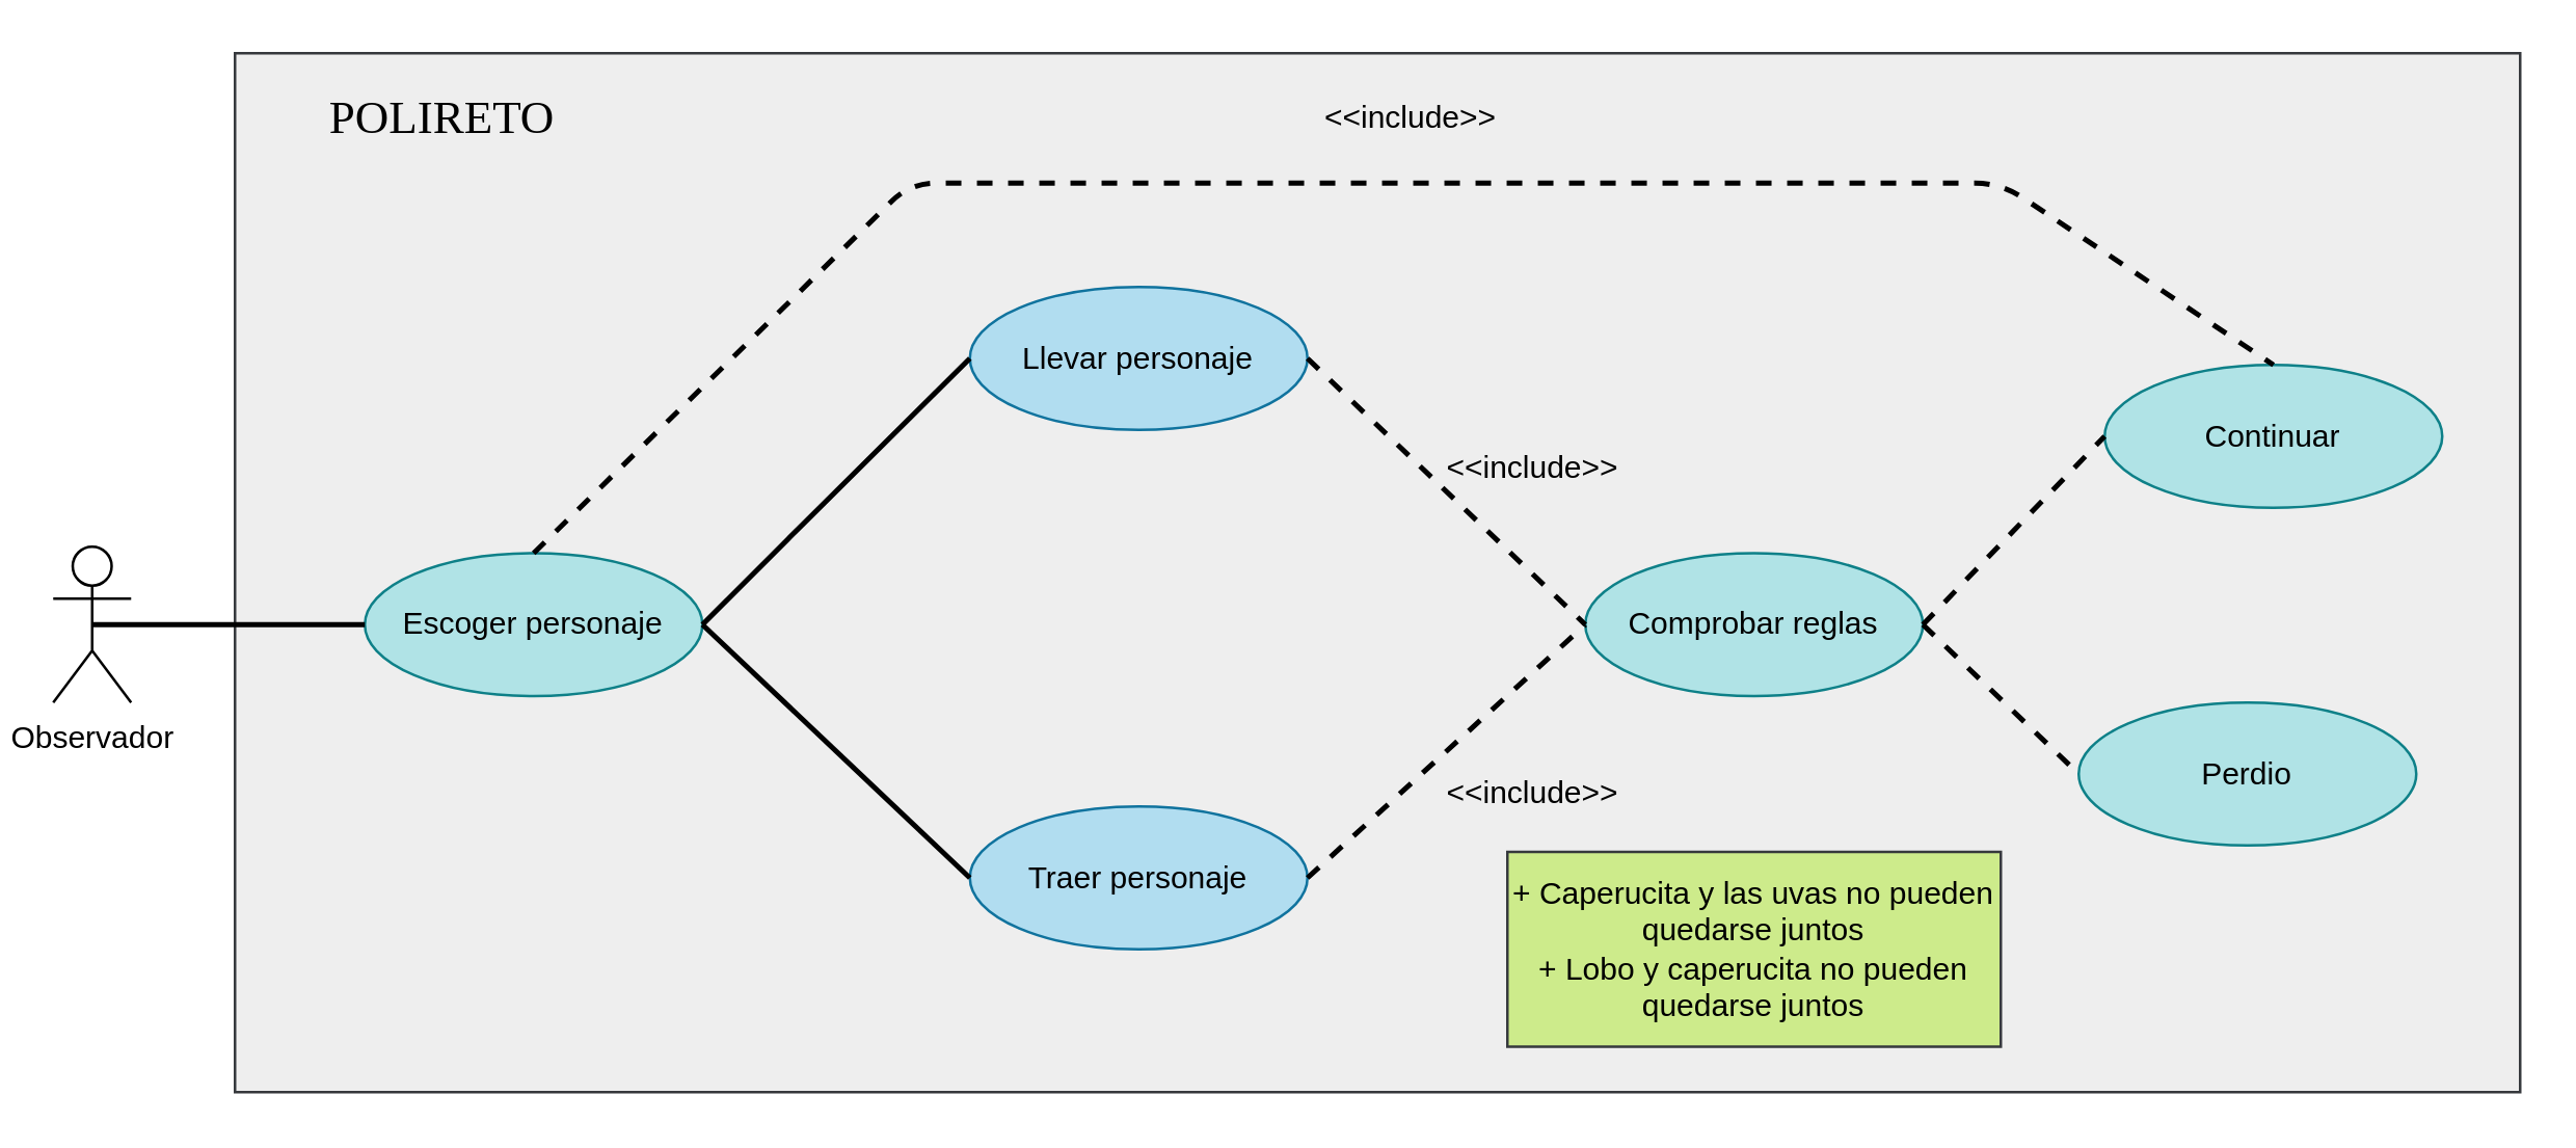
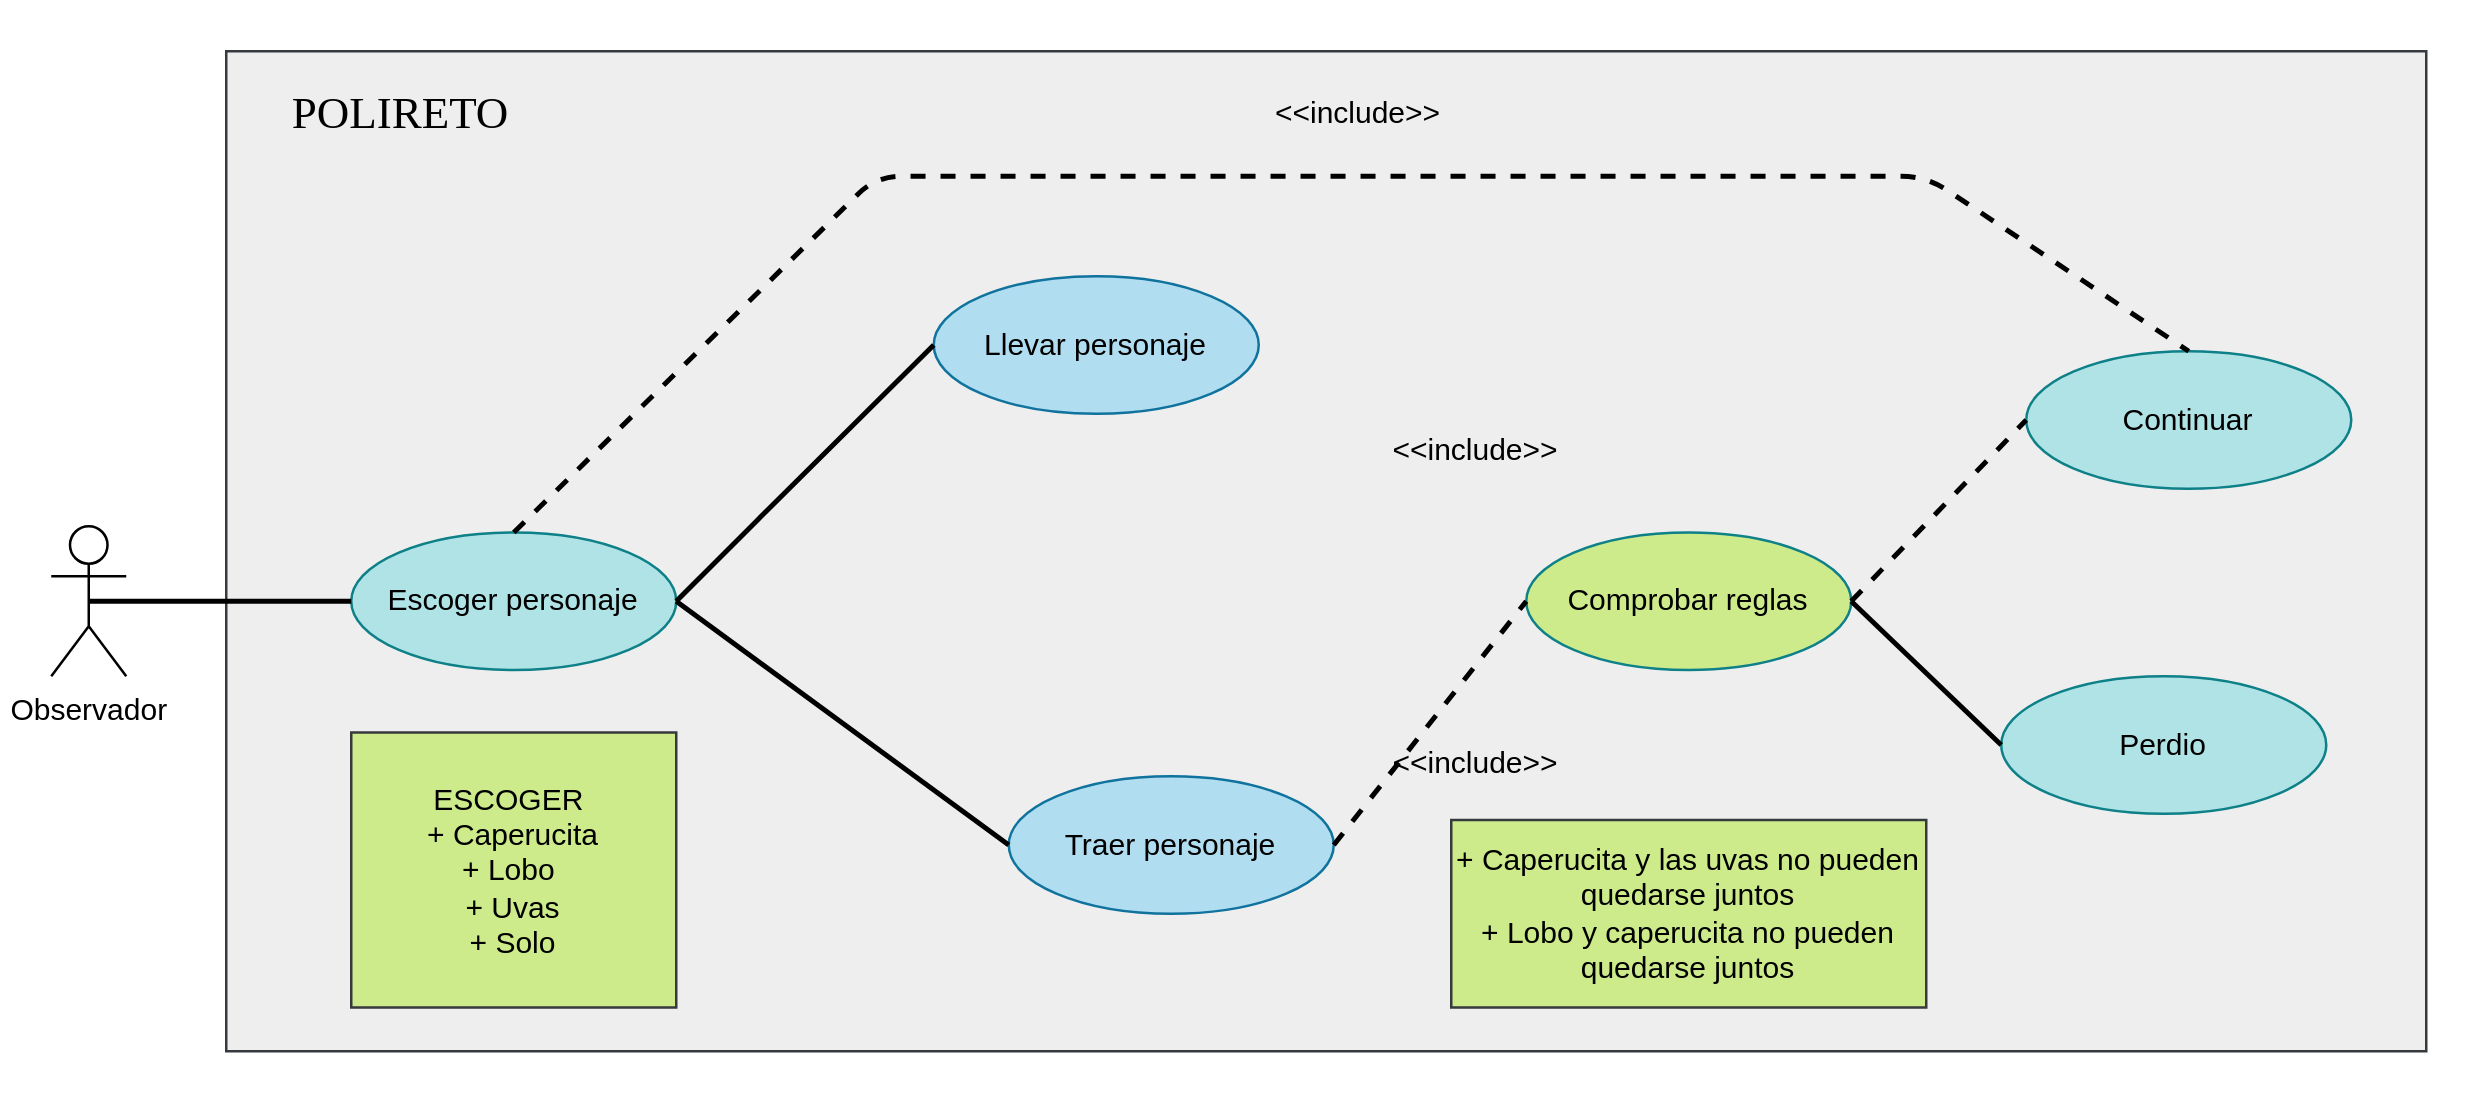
  <mxCell id="0" />
  <mxCell id="1" parent="0" />
  <mxCell id="2" value="Observador" style="shape=umlActor;verticalLabelPosition=bottom;verticalAlign=top;html=1;outlineConnect=0;strokeColor=#000000;fontColor=#000000;" parent="1" vertex="1"><mxGeometry x="20" y="210" width="30" height="60" as="geometry" /></mxCell>
  <mxCell id="3" value="" style="rounded=0;whiteSpace=wrap;html=1;fillColor=#eeeeee;strokeColor=#36393d;" parent="1" vertex="1"><mxGeometry x="90" y="20" width="880" height="400" as="geometry" /></mxCell>
  <mxCell id="4" value="&lt;font color=&quot;#000000&quot;&gt;Escoger personaje&lt;/font&gt;" style="ellipse;whiteSpace=wrap;html=1;strokeColor=#0e8088;fillColor=#b0e3e6;" parent="1" vertex="1"><mxGeometry x="140" y="212.5" width="130" height="55" as="geometry" /></mxCell>
  <mxCell id="5" value="&lt;font color=&quot;#000000&quot;&gt;Llevar personaje&lt;/font&gt;" style="ellipse;whiteSpace=wrap;html=1;strokeColor=#10739e;fillColor=#b1ddf0;" parent="1" vertex="1"><mxGeometry x="373" y="110" width="130" height="55" as="geometry" /></mxCell>
- <mxCell id="6" value="&lt;font color=&quot;#000000&quot;&gt;Traer personaje&lt;/font&gt;" style="ellipse;whiteSpace=wrap;html=1;strokeColor=#10739e;fillColor=#b1ddf0;" parent="1" vertex="1"><mxGeometry x="373" y="310" width="130" height="55" as="geometry" /></mxCell>
+ <mxCell id="6" value="&lt;font color=&quot;#000000&quot;&gt;Traer personaje&lt;/font&gt;" style="ellipse;whiteSpace=wrap;html=1;strokeColor=#10739e;fillColor=#b1ddf0;" parent="1" vertex="1"><mxGeometry x="403" y="310" width="130" height="55" as="geometry" /></mxCell>
+ <mxCell id="7" value="&lt;font color=&quot;#000000&quot;&gt;ESCOGER&amp;nbsp;&lt;br&gt;+ Caperucita&lt;br&gt;+ Lobo&amp;nbsp;&lt;br&gt;+ Uvas&lt;br&gt;+ Solo&lt;/font&gt;" style="shape=card;whiteSpace=wrap;html=1;strokeColor=#36393d;size=0;fillColor=#cdeb8b;" parent="1" vertex="1"><mxGeometry x="140" y="292.5" width="130" height="110" as="geometry" /></mxCell>
  <mxCell id="8" value="" style="endArrow=none;html=1;exitX=1;exitY=0.5;exitDx=0;exitDy=0;entryX=0;entryY=0.5;entryDx=0;entryDy=0;strokeColor=#000000;strokeWidth=2;" parent="1" source="4" target="6" edge="1"><mxGeometry width="50" height="50" relative="1" as="geometry"><mxPoint x="390" y="240" as="sourcePoint" /><mxPoint x="440" y="190" as="targetPoint" /></mxGeometry></mxCell>
  <mxCell id="9" value="" style="endArrow=none;html=1;exitX=1;exitY=0.5;exitDx=0;exitDy=0;entryX=0;entryY=0.5;entryDx=0;entryDy=0;strokeColor=#000000;strokeWidth=2;" parent="1" source="4" target="5" edge="1"><mxGeometry width="50" height="50" relative="1" as="geometry"><mxPoint x="390" y="240" as="sourcePoint" /><mxPoint x="440" y="190" as="targetPoint" /><Array as="points"><mxPoint x="310" y="200" /></Array></mxGeometry></mxCell>
- <mxCell id="10" value="&lt;font color=&quot;#000000&quot;&gt;Comprobar reglas&lt;/font&gt;" style="ellipse;whiteSpace=wrap;html=1;strokeColor=#0e8088;fillColor=#b0e3e6;" parent="1" vertex="1"><mxGeometry x="610" y="212.5" width="130" height="55" as="geometry" /></mxCell>
- <mxCell id="11" value="" style="endArrow=none;dashed=1;html=1;entryX=0;entryY=0.5;entryDx=0;entryDy=0;exitX=1;exitY=0.5;exitDx=0;exitDy=0;strokeColor=#000000;strokeWidth=2;" parent="1" source="5" target="10" edge="1"><mxGeometry width="50" height="50" relative="1" as="geometry"><mxPoint x="480" y="160" as="sourcePoint" /><mxPoint x="530" y="110" as="targetPoint" /></mxGeometry></mxCell>
+ <mxCell id="10" value="&lt;font color=&quot;#000000&quot;&gt;Comprobar reglas&lt;/font&gt;" style="ellipse;whiteSpace=wrap;html=1;strokeColor=#0e8088;fillColor=#cdeb8b;" parent="1" vertex="1"><mxGeometry x="610" y="212.5" width="130" height="55" as="geometry" /></mxCell>
  <mxCell id="12" value="" style="endArrow=none;dashed=1;html=1;strokeWidth=2;entryX=0;entryY=0.5;entryDx=0;entryDy=0;exitX=1;exitY=0.5;exitDx=0;exitDy=0;strokeColor=#000000;" parent="1" source="6" target="10" edge="1"><mxGeometry width="50" height="50" relative="1" as="geometry"><mxPoint x="480" y="350" as="sourcePoint" /><mxPoint x="590" y="240" as="targetPoint" /></mxGeometry></mxCell>
  <mxCell id="13" value="&amp;lt;&amp;lt;include&amp;gt;&amp;gt;" style="text;html=1;strokeColor=none;fillColor=none;align=center;verticalAlign=middle;whiteSpace=wrap;rounded=0;fontColor=#000000;" parent="1" vertex="1"><mxGeometry x="550" y="290" width="80" height="30" as="geometry" /></mxCell>
  <mxCell id="14" value="&amp;lt;&amp;lt;include&amp;gt;&amp;gt;" style="text;html=1;align=center;verticalAlign=middle;whiteSpace=wrap;rounded=0;fillColor=none;fontColor=#000000;" parent="1" vertex="1"><mxGeometry x="550" y="165" width="80" height="30" as="geometry" /></mxCell>
  <mxCell id="15" value="&lt;font color=&quot;#000000&quot;&gt;+ Caperucita y las uvas no pueden quedarse juntos&lt;br&gt;+ Lobo y caperucita no pueden quedarse juntos&lt;/font&gt;" style="shape=card;whiteSpace=wrap;html=1;strokeColor=#36393d;size=0;fillColor=#cdeb8b;" parent="1" vertex="1"><mxGeometry x="580" y="327.5" width="190" height="75" as="geometry" /></mxCell>
- <mxCell id="16" value="POLIRETO" style="text;html=1;strokeColor=none;fillColor=none;align=center;verticalAlign=middle;whiteSpace=wrap;rounded=0;fontSize=18;fontColor=#000000;fontFamily=Lucida Console;" parent="1" vertex="1"><mxGeometry x="120" y="30" width="100" height="30" as="geometry" /></mxCell>
+ <mxCell id="16" value="POLIRETO" style="text;html=1;strokeColor=none;fillColor=none;align=center;verticalAlign=middle;whiteSpace=wrap;rounded=0;fontSize=18;fontColor=#000000;fontFamily=Lucida Console;" parent="1" vertex="1"><mxGeometry x="110" y="30" width="100" height="30" as="geometry" /></mxCell>
  <mxCell id="17" value="" style="endArrow=none;html=1;entryX=0;entryY=0.5;entryDx=0;entryDy=0;exitX=0.5;exitY=0.5;exitDx=0;exitDy=0;exitPerimeter=0;strokeColor=#000000;strokeWidth=2;" parent="1" source="2" target="4" edge="1"><mxGeometry width="50" height="50" relative="1" as="geometry"><mxPoint x="440" y="270" as="sourcePoint" /><mxPoint x="490" y="220" as="targetPoint" /></mxGeometry></mxCell>
  <mxCell id="18" value="&lt;font color=&quot;#000000&quot;&gt;Perdio&lt;/font&gt;" style="ellipse;whiteSpace=wrap;html=1;strokeColor=#0e8088;fillColor=#b0e3e6;" parent="1" vertex="1"><mxGeometry x="800" y="270" width="130" height="55" as="geometry" /></mxCell>
  <mxCell id="19" value="&lt;font color=&quot;#000000&quot;&gt;Continuar&lt;/font&gt;" style="ellipse;whiteSpace=wrap;html=1;strokeColor=#0e8088;fillColor=#b0e3e6;" parent="1" vertex="1"><mxGeometry x="810" y="140" width="130" height="55" as="geometry" /></mxCell>
- <mxCell id="20" value="" style="endArrow=none;html=1;entryX=0;entryY=0.5;entryDx=0;entryDy=0;exitX=1;exitY=0.5;exitDx=0;exitDy=0;strokeColor=#000000;strokeWidth=2;dashed=1;" parent="1" source="10" target="18" edge="1"><mxGeometry width="50" height="50" relative="1" as="geometry"><mxPoint x="710" y="270" as="sourcePoint" /><mxPoint x="760" y="220" as="targetPoint" /></mxGeometry></mxCell>
+ <mxCell id="20" value="" style="endArrow=none;html=1;entryX=0;entryY=0.5;entryDx=0;entryDy=0;exitX=1;exitY=0.5;exitDx=0;exitDy=0;strokeColor=#000000;strokeWidth=2;" parent="1" source="10" target="18" edge="1"><mxGeometry width="50" height="50" relative="1" as="geometry"><mxPoint x="710" y="270" as="sourcePoint" /><mxPoint x="760" y="220" as="targetPoint" /></mxGeometry></mxCell>
  <mxCell id="21" value="" style="endArrow=none;html=1;entryX=0;entryY=0.5;entryDx=0;entryDy=0;exitX=1;exitY=0.5;exitDx=0;exitDy=0;strokeColor=#000000;strokeWidth=2;dashed=1;" parent="1" source="10" target="19" edge="1"><mxGeometry width="50" height="50" relative="1" as="geometry"><mxPoint x="710" y="270" as="sourcePoint" /><mxPoint x="760" y="220" as="targetPoint" /></mxGeometry></mxCell>
  <mxCell id="22" value="" style="endArrow=none;dashed=1;html=1;strokeWidth=2;entryX=0.5;entryY=0;entryDx=0;entryDy=0;exitX=0.5;exitY=0;exitDx=0;exitDy=0;fontColor=#000000;labelBackgroundColor=#000000;strokeColor=#000000;" parent="1" source="4" target="19" edge="1"><mxGeometry width="50" height="50" relative="1" as="geometry"><mxPoint x="560" y="100" as="sourcePoint" /><mxPoint x="610" y="50" as="targetPoint" /><Array as="points"><mxPoint x="350" y="70" /><mxPoint x="770" y="70" /></Array></mxGeometry></mxCell>
  <mxCell id="23" value="&amp;lt;&amp;lt;include&amp;gt;&amp;gt;" style="text;html=1;strokeColor=none;fillColor=none;align=center;verticalAlign=middle;whiteSpace=wrap;rounded=0;fontColor=#000000;" parent="1" vertex="1"><mxGeometry x="503" y="30" width="80" height="30" as="geometry" /></mxCell>
